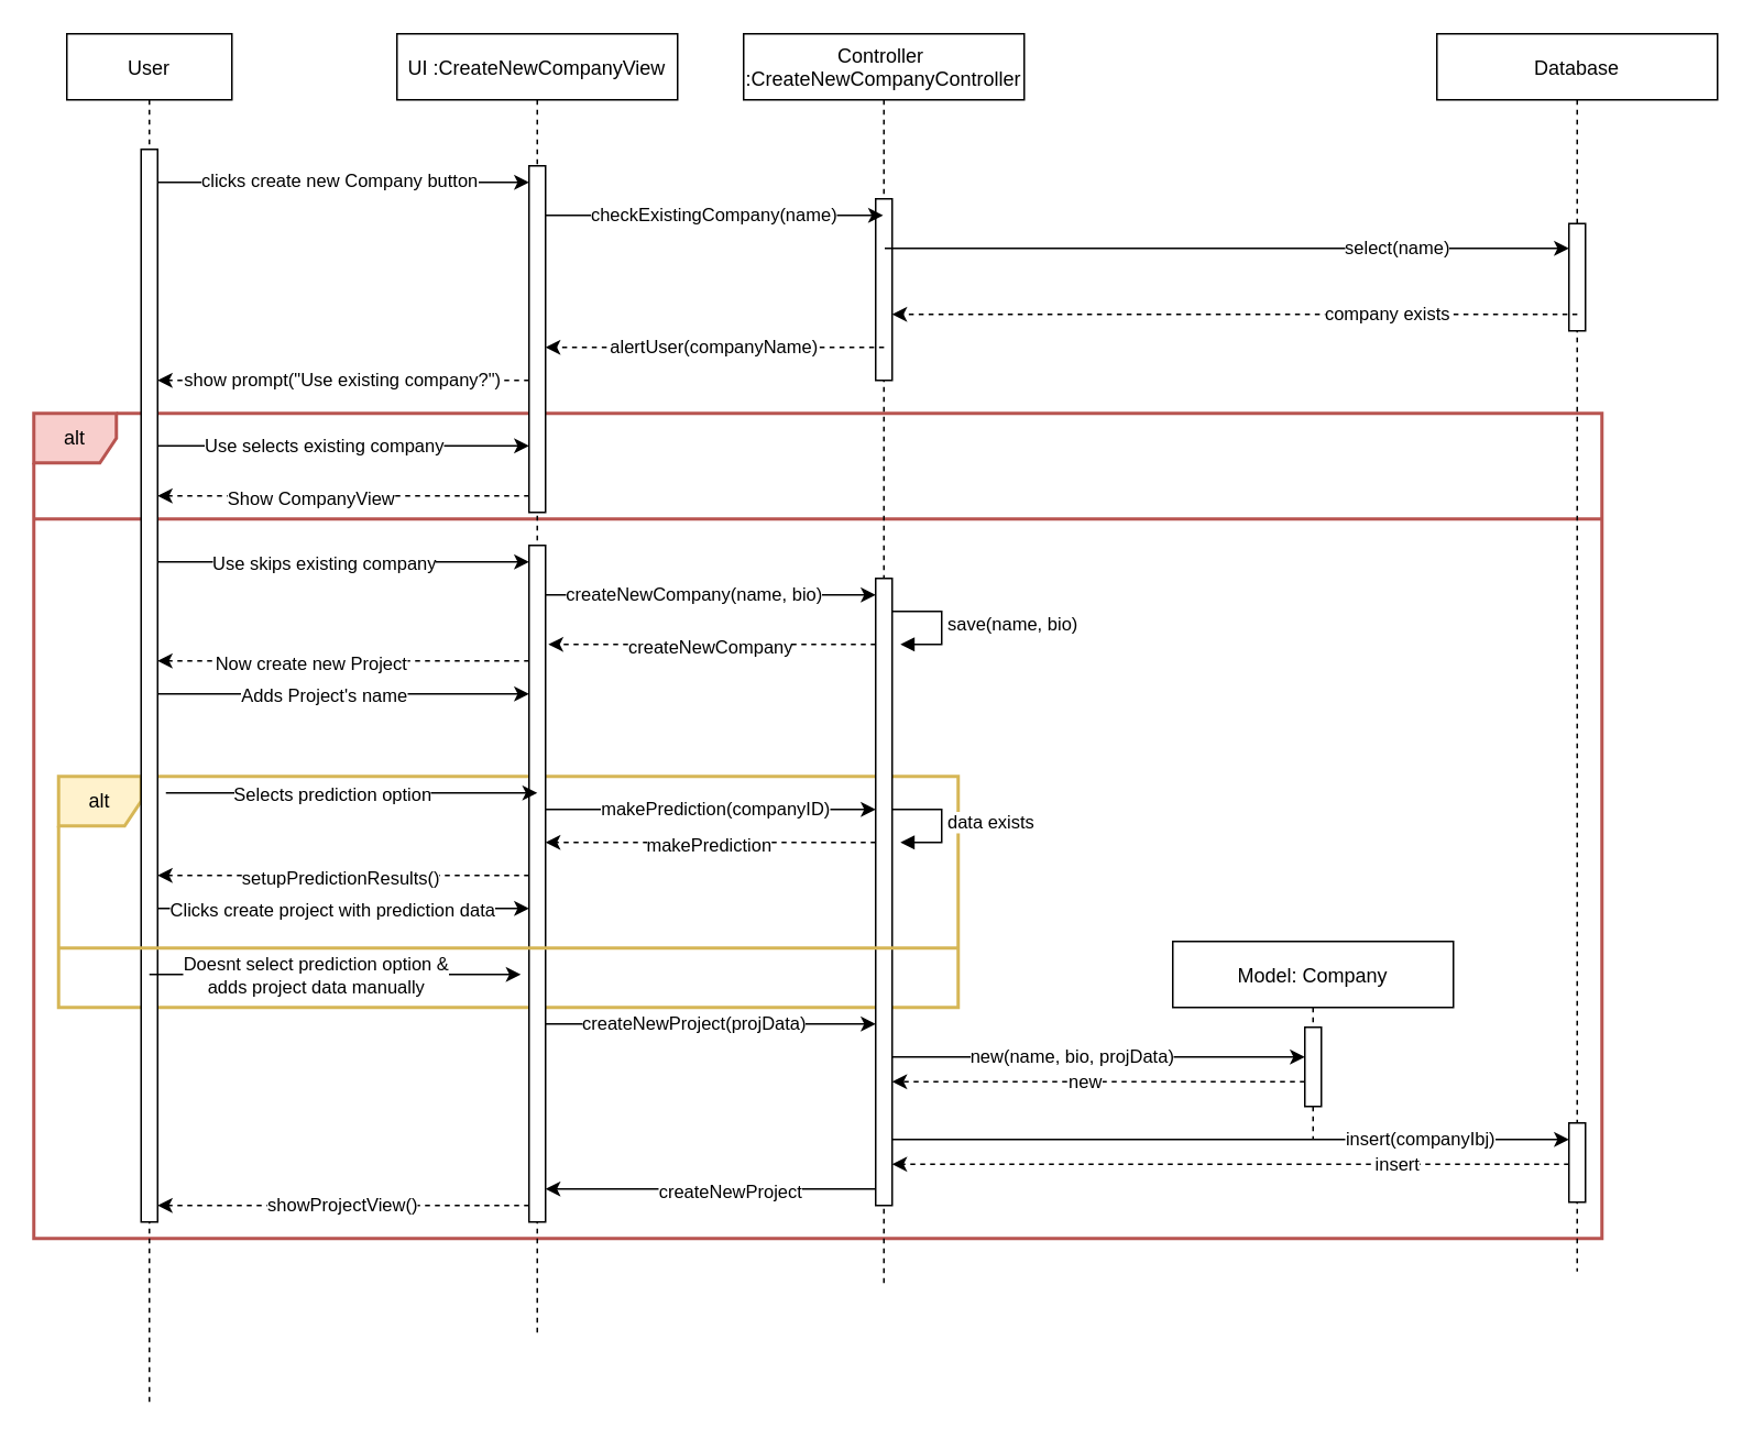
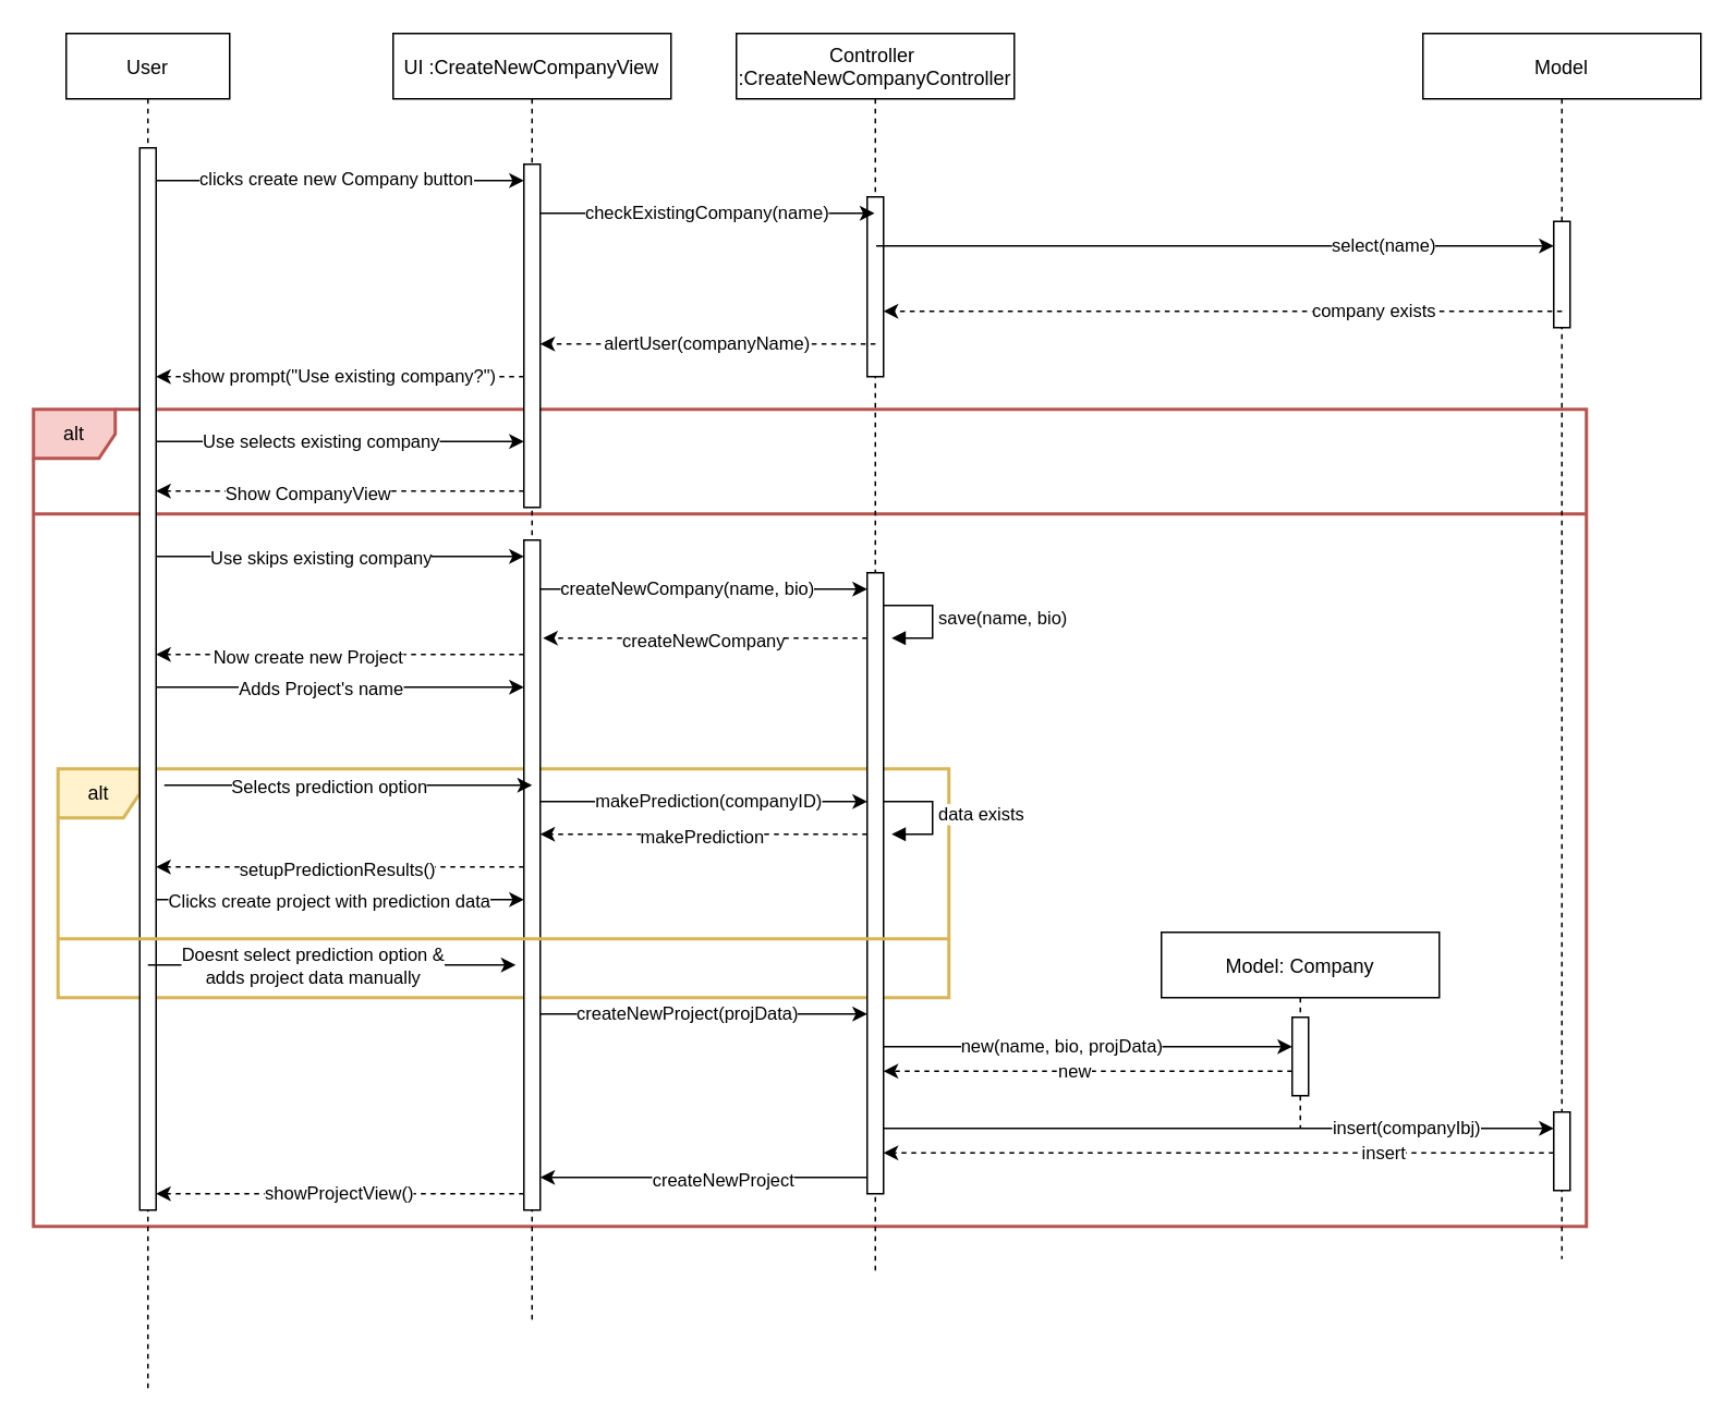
  <mxCell id="0" />
  <mxCell id="1" parent="0" />
  <mxCell id="2" value="alt" style="shape=umlFrame;whiteSpace=wrap;html=1;fillColor=#f8cecc;strokeColor=#b85450;width=50;height=30;swimlaneFillColor=none;sketch=0;shadow=0;strokeWidth=2;" parent="1" vertex="1"><mxGeometry x="20" y="250" width="950" height="500" as="geometry" /></mxCell>
  <mxCell id="3" value="alt" style="shape=umlFrame;whiteSpace=wrap;html=1;fillColor=#fff2cc;strokeColor=#d6b656;width=50;height=30;swimlaneFillColor=none;sketch=0;shadow=0;strokeWidth=2;" vertex="1" parent="1"><mxGeometry x="35" y="470" width="545" height="140" as="geometry" /></mxCell>
  <mxCell id="4" value="" style="line;strokeWidth=2;fillColor=#f8cecc;align=left;verticalAlign=middle;spacingTop=-1;spacingLeft=3;spacingRight=3;rotatable=0;labelPosition=right;points=[];portConstraint=eastwest;shadow=0;sketch=0;strokeColor=#b85450;" parent="1" vertex="1"><mxGeometry x="20" y="310" width="950" height="8" as="geometry" /></mxCell>
  <mxCell id="5" value="User" style="shape=umlLifeline;perimeter=lifelinePerimeter;container=1;collapsible=0;recursiveResize=0;rounded=0;shadow=0;strokeWidth=1;" parent="1" vertex="1"><mxGeometry x="40" y="20" width="100" height="830" as="geometry" /></mxCell>
  <mxCell id="6" value="" style="points=[];perimeter=orthogonalPerimeter;rounded=0;shadow=0;strokeWidth=1;" parent="5" vertex="1"><mxGeometry x="45" y="70" width="10" height="650" as="geometry" /></mxCell>
  <mxCell id="7" value="UI :CreateNewCompanyView" style="shape=umlLifeline;perimeter=lifelinePerimeter;container=1;collapsible=0;recursiveResize=0;rounded=0;shadow=0;strokeWidth=1;" parent="1" vertex="1"><mxGeometry x="240" y="20" width="170" height="790" as="geometry" /></mxCell>
  <mxCell id="8" value="" style="points=[];perimeter=orthogonalPerimeter;rounded=0;shadow=0;strokeWidth=1;" parent="7" vertex="1"><mxGeometry x="80" y="80" width="10" height="210" as="geometry" /></mxCell>
  <mxCell id="9" style="rounded=0;orthogonalLoop=1;jettySize=auto;html=1;" parent="7" source="6" edge="1"><mxGeometry relative="1" as="geometry"><mxPoint x="-125.0" y="90" as="sourcePoint" /><mxPoint x="80" y="90" as="targetPoint" /></mxGeometry></mxCell>
  <mxCell id="10" value="clicks create new Company button" style="edgeLabel;html=1;align=left;verticalAlign=middle;resizable=0;points=[];" parent="9" vertex="1" connectable="0"><mxGeometry x="-0.052" y="2" relative="1" as="geometry"><mxPoint x="-82" as="offset" /></mxGeometry></mxCell>
  <mxCell id="11" value="" style="points=[];perimeter=orthogonalPerimeter;rounded=0;shadow=0;strokeWidth=1;" parent="7" vertex="1"><mxGeometry x="80" y="310" width="10" height="410" as="geometry" /></mxCell>
  <mxCell id="12" value="Controller &#10;:CreateNewCompanyController" style="shape=umlLifeline;perimeter=lifelinePerimeter;container=1;collapsible=0;recursiveResize=0;rounded=0;shadow=0;strokeWidth=1;" parent="1" vertex="1"><mxGeometry x="450" y="20" width="170" height="760" as="geometry" /></mxCell>
  <mxCell id="13" value="" style="points=[];perimeter=orthogonalPerimeter;rounded=0;shadow=0;strokeWidth=1;" parent="12" vertex="1"><mxGeometry x="80" y="100" width="10" height="110" as="geometry" /></mxCell>
  <mxCell id="14" value="checkExistingCompany(name)" style="edgeStyle=none;rounded=0;orthogonalLoop=1;jettySize=auto;html=1;" parent="12" edge="1"><mxGeometry relative="1" as="geometry"><mxPoint x="-120" y="110" as="sourcePoint" /><mxPoint x="84.5" y="110" as="targetPoint" /></mxGeometry></mxCell>
  <mxCell id="15" value="" style="points=[];perimeter=orthogonalPerimeter;rounded=0;shadow=0;strokeWidth=1;" parent="12" vertex="1"><mxGeometry x="80" y="330" width="10" height="380" as="geometry" /></mxCell>
  <mxCell id="16" value="save(name, bio)" style="edgeStyle=orthogonalEdgeStyle;html=1;align=left;spacingLeft=2;endArrow=block;rounded=0;entryX=1;entryY=0;" parent="12" edge="1"><mxGeometry relative="1" as="geometry"><mxPoint x="90.0" y="350" as="sourcePoint" /><Array as="points"><mxPoint x="120.0" y="350" /></Array><mxPoint x="95.0" y="370" as="targetPoint" /></mxGeometry></mxCell>
- <mxCell id="17" value="Database" style="shape=umlLifeline;perimeter=lifelinePerimeter;container=1;collapsible=0;recursiveResize=0;rounded=0;shadow=0;strokeWidth=1;" parent="1" vertex="1"><mxGeometry x="870" y="20" width="170" height="750" as="geometry" /></mxCell>
+ <mxCell id="17" value="Model" style="shape=umlLifeline;perimeter=lifelinePerimeter;container=1;collapsible=0;recursiveResize=0;rounded=0;shadow=0;strokeWidth=1;" parent="1" vertex="1"><mxGeometry x="870" y="20" width="170" height="750" as="geometry" /></mxCell>
  <mxCell id="18" value="" style="points=[];perimeter=orthogonalPerimeter;rounded=0;shadow=0;strokeWidth=1;" parent="17" vertex="1"><mxGeometry x="80" y="115" width="10" height="65" as="geometry" /></mxCell>
  <mxCell id="19" style="rounded=0;orthogonalLoop=1;jettySize=auto;html=1;" parent="17" edge="1"><mxGeometry relative="1" as="geometry"><mxPoint x="-334.5" y="130" as="sourcePoint" /><mxPoint x="80" y="130" as="targetPoint" /></mxGeometry></mxCell>
  <mxCell id="20" value="select(name)" style="edgeLabel;html=1;align=center;verticalAlign=middle;resizable=0;points=[];" parent="19" vertex="1" connectable="0"><mxGeometry x="0.498" y="1" relative="1" as="geometry"><mxPoint as="offset" /></mxGeometry></mxCell>
  <mxCell id="21" value="" style="points=[];perimeter=orthogonalPerimeter;rounded=0;shadow=0;strokeWidth=1;" vertex="1" parent="17"><mxGeometry x="80" y="660" width="10" height="48" as="geometry" /></mxCell>
  <mxCell id="22" style="edgeStyle=none;rounded=0;orthogonalLoop=1;jettySize=auto;html=1;" edge="1" parent="17"><mxGeometry relative="1" as="geometry"><mxPoint x="-330" y="670" as="sourcePoint" /><mxPoint x="80" y="670" as="targetPoint" /></mxGeometry></mxCell>
  <mxCell id="23" value="insert(companyIbj)" style="edgeLabel;html=1;align=center;verticalAlign=middle;resizable=0;points=[];" vertex="1" connectable="0" parent="22"><mxGeometry x="0.557" y="1" relative="1" as="geometry"><mxPoint as="offset" /></mxGeometry></mxCell>
  <mxCell id="24" value="Model: Company" style="shape=umlLifeline;perimeter=lifelinePerimeter;container=1;collapsible=0;recursiveResize=0;rounded=0;shadow=0;strokeWidth=1;" parent="1" vertex="1"><mxGeometry x="710" y="570" width="170" height="120" as="geometry" /></mxCell>
  <mxCell id="25" value="" style="points=[];perimeter=orthogonalPerimeter;rounded=0;shadow=0;strokeWidth=1;" parent="24" vertex="1"><mxGeometry x="80" y="52" width="10" height="48" as="geometry" /></mxCell>
  <mxCell id="26" style="edgeStyle=none;rounded=0;orthogonalLoop=1;jettySize=auto;html=1;dashed=1;" parent="1" edge="1"><mxGeometry relative="1" as="geometry"><mxPoint x="955.07" y="190" as="sourcePoint" /><mxPoint x="539.999" y="190" as="targetPoint" /></mxGeometry></mxCell>
  <mxCell id="27" value="company exists" style="edgeLabel;html=1;align=center;verticalAlign=middle;resizable=0;points=[];" parent="26" vertex="1" connectable="0"><mxGeometry x="-0.439" y="-1" relative="1" as="geometry"><mxPoint as="offset" /></mxGeometry></mxCell>
  <mxCell id="28" value="alertUser(companyName)" style="edgeStyle=none;rounded=0;orthogonalLoop=1;jettySize=auto;html=1;dashed=1;" parent="1" edge="1"><mxGeometry relative="1" as="geometry"><mxPoint x="535.07" y="210" as="sourcePoint" /><mxPoint x="329.999" y="210" as="targetPoint" /></mxGeometry></mxCell>
  <mxCell id="29" value="show prompt(&quot;Use existing company?&quot;)" style="edgeStyle=none;rounded=0;orthogonalLoop=1;jettySize=auto;html=1;dashed=1;" parent="1" target="6" edge="1"><mxGeometry relative="1" as="geometry"><mxPoint x="320" y="230" as="sourcePoint" /><mxPoint x="109.929" y="230" as="targetPoint" /></mxGeometry></mxCell>
  <mxCell id="30" style="edgeStyle=none;rounded=0;orthogonalLoop=1;jettySize=auto;html=1;" parent="1" edge="1"><mxGeometry relative="1" as="geometry"><mxPoint x="95" y="269.66" as="sourcePoint" /><mxPoint x="320" y="269.66" as="targetPoint" /></mxGeometry></mxCell>
  <mxCell id="31" value="Use selects existing company" style="edgeLabel;html=1;align=center;verticalAlign=middle;resizable=0;points=[];" parent="30" vertex="1" connectable="0"><mxGeometry x="-0.113" relative="1" as="geometry"><mxPoint as="offset" /></mxGeometry></mxCell>
  <mxCell id="32" style="edgeStyle=none;rounded=0;orthogonalLoop=1;jettySize=auto;html=1;dashed=1;" parent="1" edge="1"><mxGeometry relative="1" as="geometry"><mxPoint x="320" y="300" as="sourcePoint" /><mxPoint x="95" y="300" as="targetPoint" /></mxGeometry></mxCell>
  <mxCell id="33" value="Show CompanyView" style="edgeLabel;html=1;align=center;verticalAlign=middle;resizable=0;points=[];" parent="32" vertex="1" connectable="0"><mxGeometry x="0.18" y="1" relative="1" as="geometry"><mxPoint as="offset" /></mxGeometry></mxCell>
  <mxCell id="34" style="edgeStyle=none;rounded=0;orthogonalLoop=1;jettySize=auto;html=1;" parent="1" edge="1"><mxGeometry relative="1" as="geometry"><mxPoint x="95" y="340" as="sourcePoint" /><mxPoint x="320" y="340" as="targetPoint" /></mxGeometry></mxCell>
  <mxCell id="35" value="Use skips existing company" style="edgeLabel;html=1;align=center;verticalAlign=middle;resizable=0;points=[];" parent="34" vertex="1" connectable="0"><mxGeometry x="-0.113" relative="1" as="geometry"><mxPoint as="offset" /></mxGeometry></mxCell>
  <mxCell id="36" style="edgeStyle=none;rounded=0;orthogonalLoop=1;jettySize=auto;html=1;" parent="1" edge="1"><mxGeometry relative="1" as="geometry"><mxPoint x="330" y="360" as="sourcePoint" /><mxPoint x="530" y="360" as="targetPoint" /></mxGeometry></mxCell>
  <mxCell id="37" value="createNewCompany(name, bio)" style="edgeLabel;html=1;align=center;verticalAlign=middle;resizable=0;points=[];" parent="36" vertex="1" connectable="0"><mxGeometry x="-0.115" y="1" relative="1" as="geometry"><mxPoint as="offset" /></mxGeometry></mxCell>
  <mxCell id="38" style="edgeStyle=none;rounded=0;orthogonalLoop=1;jettySize=auto;html=1;entryX=1.171;entryY=0.54;entryDx=0;entryDy=0;entryPerimeter=0;dashed=1;" parent="1" edge="1"><mxGeometry relative="1" as="geometry"><mxPoint x="530" y="390" as="sourcePoint" /><mxPoint x="331.71" y="390" as="targetPoint" /></mxGeometry></mxCell>
  <mxCell id="39" value="createNewCompany" style="edgeLabel;html=1;align=center;verticalAlign=middle;resizable=0;points=[];" parent="38" vertex="1" connectable="0"><mxGeometry x="0.02" y="1" relative="1" as="geometry"><mxPoint as="offset" /></mxGeometry></mxCell>
  <mxCell id="40" style="edgeStyle=none;rounded=0;orthogonalLoop=1;jettySize=auto;html=1;dashed=1;" edge="1" parent="1"><mxGeometry relative="1" as="geometry"><mxPoint x="320" y="400" as="sourcePoint" /><mxPoint x="95" y="400" as="targetPoint" /></mxGeometry></mxCell>
  <mxCell id="41" value="Now create new Project" style="edgeLabel;html=1;align=center;verticalAlign=middle;resizable=0;points=[];" vertex="1" connectable="0" parent="40"><mxGeometry x="0.18" y="1" relative="1" as="geometry"><mxPoint as="offset" /></mxGeometry></mxCell>
  <mxCell id="42" style="edgeStyle=none;rounded=0;orthogonalLoop=1;jettySize=auto;html=1;" edge="1" parent="1"><mxGeometry relative="1" as="geometry"><mxPoint x="95" y="420" as="sourcePoint" /><mxPoint x="320" y="420" as="targetPoint" /></mxGeometry></mxCell>
  <mxCell id="43" value="Adds Project's name" style="edgeLabel;html=1;align=center;verticalAlign=middle;resizable=0;points=[];" vertex="1" connectable="0" parent="42"><mxGeometry x="-0.113" relative="1" as="geometry"><mxPoint as="offset" /></mxGeometry></mxCell>
  <mxCell id="44" style="edgeStyle=none;rounded=0;orthogonalLoop=1;jettySize=auto;html=1;" edge="1" parent="1"><mxGeometry relative="1" as="geometry"><mxPoint x="330" y="620" as="sourcePoint" /><mxPoint x="530" y="620" as="targetPoint" /></mxGeometry></mxCell>
  <mxCell id="45" value="createNewProject(projData)" style="edgeLabel;html=1;align=center;verticalAlign=middle;resizable=0;points=[];" vertex="1" connectable="0" parent="44"><mxGeometry x="-0.115" y="1" relative="1" as="geometry"><mxPoint as="offset" /></mxGeometry></mxCell>
  <mxCell id="46" style="edgeStyle=none;rounded=0;orthogonalLoop=1;jettySize=auto;html=1;" edge="1" parent="1"><mxGeometry relative="1" as="geometry"><mxPoint x="330" y="490" as="sourcePoint" /><mxPoint x="530" y="490" as="targetPoint" /></mxGeometry></mxCell>
  <mxCell id="47" value="&lt;span style=&quot;text-align: left&quot;&gt;makePrediction(companyID)&lt;/span&gt;" style="edgeLabel;html=1;align=center;verticalAlign=middle;resizable=0;points=[];" vertex="1" connectable="0" parent="46"><mxGeometry x="0.02" y="1" relative="1" as="geometry"><mxPoint as="offset" /></mxGeometry></mxCell>
  <mxCell id="48" style="edgeStyle=none;rounded=0;orthogonalLoop=1;jettySize=auto;html=1;dashed=1;" edge="1" parent="1"><mxGeometry relative="1" as="geometry"><mxPoint x="320" y="530" as="sourcePoint" /><mxPoint x="95" y="530" as="targetPoint" /></mxGeometry></mxCell>
  <mxCell id="49" value="&lt;span style=&quot;text-align: left&quot;&gt;setupPredictionResults()&lt;/span&gt;" style="edgeLabel;html=1;align=center;verticalAlign=middle;resizable=0;points=[];" vertex="1" connectable="0" parent="48"><mxGeometry x="0.02" y="1" relative="1" as="geometry"><mxPoint as="offset" /></mxGeometry></mxCell>
  <mxCell id="50" style="edgeStyle=none;rounded=0;orthogonalLoop=1;jettySize=auto;html=1;" edge="1" parent="1"><mxGeometry relative="1" as="geometry"><mxPoint x="100" y="480" as="sourcePoint" /><mxPoint x="325" y="480" as="targetPoint" /></mxGeometry></mxCell>
  <mxCell id="51" value="Selects prediction option" style="edgeLabel;html=1;align=center;verticalAlign=middle;resizable=0;points=[];" vertex="1" connectable="0" parent="50"><mxGeometry x="-0.113" relative="1" as="geometry"><mxPoint as="offset" /></mxGeometry></mxCell>
  <mxCell id="52" style="edgeStyle=none;rounded=0;orthogonalLoop=1;jettySize=auto;html=1;dashed=1;" edge="1" parent="1"><mxGeometry relative="1" as="geometry"><mxPoint x="530" y="510" as="sourcePoint" /><mxPoint x="330" y="510" as="targetPoint" /></mxGeometry></mxCell>
  <mxCell id="53" value="&lt;span style=&quot;text-align: left&quot;&gt;makePrediction&lt;/span&gt;" style="edgeLabel;html=1;align=center;verticalAlign=middle;resizable=0;points=[];" vertex="1" connectable="0" parent="52"><mxGeometry x="0.02" y="1" relative="1" as="geometry"><mxPoint as="offset" /></mxGeometry></mxCell>
  <mxCell id="54" value="data exists" style="edgeStyle=orthogonalEdgeStyle;html=1;align=left;spacingLeft=2;endArrow=block;rounded=0;entryX=1;entryY=0;" edge="1" parent="1"><mxGeometry relative="1" as="geometry"><mxPoint x="540" y="490" as="sourcePoint" /><Array as="points"><mxPoint x="570" y="490" /></Array><mxPoint x="545" y="510" as="targetPoint" /></mxGeometry></mxCell>
  <mxCell id="55" style="edgeStyle=none;rounded=0;orthogonalLoop=1;jettySize=auto;html=1;" edge="1" parent="1"><mxGeometry relative="1" as="geometry"><mxPoint x="95" y="550" as="sourcePoint" /><mxPoint x="320" y="550" as="targetPoint" /></mxGeometry></mxCell>
  <mxCell id="56" value="Clicks create project with prediction data" style="edgeLabel;html=1;align=center;verticalAlign=middle;resizable=0;points=[];" vertex="1" connectable="0" parent="55"><mxGeometry x="-0.113" relative="1" as="geometry"><mxPoint x="5" as="offset" /></mxGeometry></mxCell>
  <mxCell id="57" value="" style="line;strokeWidth=2;fillColor=#fff2cc;align=left;verticalAlign=middle;spacingTop=-1;spacingLeft=3;spacingRight=3;rotatable=0;labelPosition=right;points=[];portConstraint=eastwest;shadow=0;sketch=0;strokeColor=#d6b656;" vertex="1" parent="1"><mxGeometry x="35" y="570" width="545" height="8" as="geometry" /></mxCell>
  <mxCell id="58" style="edgeStyle=none;rounded=0;orthogonalLoop=1;jettySize=auto;html=1;" edge="1" parent="1"><mxGeometry relative="1" as="geometry"><mxPoint x="90" y="590" as="sourcePoint" /><mxPoint x="315" y="590" as="targetPoint" /></mxGeometry></mxCell>
  <mxCell id="59" value="Doesnt select prediction option &amp;amp;&lt;br&gt;adds project data manually" style="edgeLabel;html=1;align=center;verticalAlign=middle;resizable=0;points=[];" vertex="1" connectable="0" parent="58"><mxGeometry x="-0.113" relative="1" as="geometry"><mxPoint as="offset" /></mxGeometry></mxCell>
  <mxCell id="60" style="rounded=0;orthogonalLoop=1;jettySize=auto;html=1;" edge="1" parent="1"><mxGeometry relative="1" as="geometry"><mxPoint x="540" y="640" as="sourcePoint" /><mxPoint x="790" y="640" as="targetPoint" /></mxGeometry></mxCell>
  <mxCell id="61" value="new(name, bio, projData)" style="edgeLabel;html=1;align=center;verticalAlign=middle;resizable=0;points=[];" vertex="1" connectable="0" parent="60"><mxGeometry x="-0.138" y="1" relative="1" as="geometry"><mxPoint as="offset" /></mxGeometry></mxCell>
  <mxCell id="62" style="edgeStyle=none;rounded=0;orthogonalLoop=1;jettySize=auto;html=1;dashed=1;" edge="1" parent="1"><mxGeometry relative="1" as="geometry"><mxPoint x="790" y="655" as="sourcePoint" /><mxPoint x="540" y="655" as="targetPoint" /><Array as="points" /></mxGeometry></mxCell>
  <mxCell id="63" value="new" style="edgeLabel;html=1;align=center;verticalAlign=middle;resizable=0;points=[];" vertex="1" connectable="0" parent="62"><mxGeometry x="0.074" y="-1" relative="1" as="geometry"><mxPoint as="offset" /></mxGeometry></mxCell>
  <mxCell id="64" style="edgeStyle=none;rounded=0;orthogonalLoop=1;jettySize=auto;html=1;dashed=1;" edge="1" parent="1"><mxGeometry relative="1" as="geometry"><mxPoint x="950" y="705" as="sourcePoint" /><mxPoint x="540" y="705" as="targetPoint" /></mxGeometry></mxCell>
  <mxCell id="65" value="insert" style="edgeLabel;html=1;align=center;verticalAlign=middle;resizable=0;points=[];" vertex="1" connectable="0" parent="64"><mxGeometry x="-0.488" y="-1" relative="1" as="geometry"><mxPoint as="offset" /></mxGeometry></mxCell>
  <mxCell id="66" style="edgeStyle=none;rounded=0;orthogonalLoop=1;jettySize=auto;html=1;" edge="1" parent="1"><mxGeometry relative="1" as="geometry"><mxPoint x="530" y="720" as="sourcePoint" /><mxPoint x="330" y="720" as="targetPoint" /></mxGeometry></mxCell>
  <mxCell id="67" value="createNewProject" style="edgeLabel;html=1;align=center;verticalAlign=middle;resizable=0;points=[];" vertex="1" connectable="0" parent="66"><mxGeometry x="-0.115" y="1" relative="1" as="geometry"><mxPoint as="offset" /></mxGeometry></mxCell>
  <mxCell id="68" value="showProjectView()" style="edgeStyle=none;rounded=0;orthogonalLoop=1;jettySize=auto;html=1;dashed=1;" edge="1" parent="1"><mxGeometry relative="1" as="geometry"><mxPoint x="320" y="730" as="sourcePoint" /><mxPoint x="95" y="730" as="targetPoint" /></mxGeometry></mxCell>
